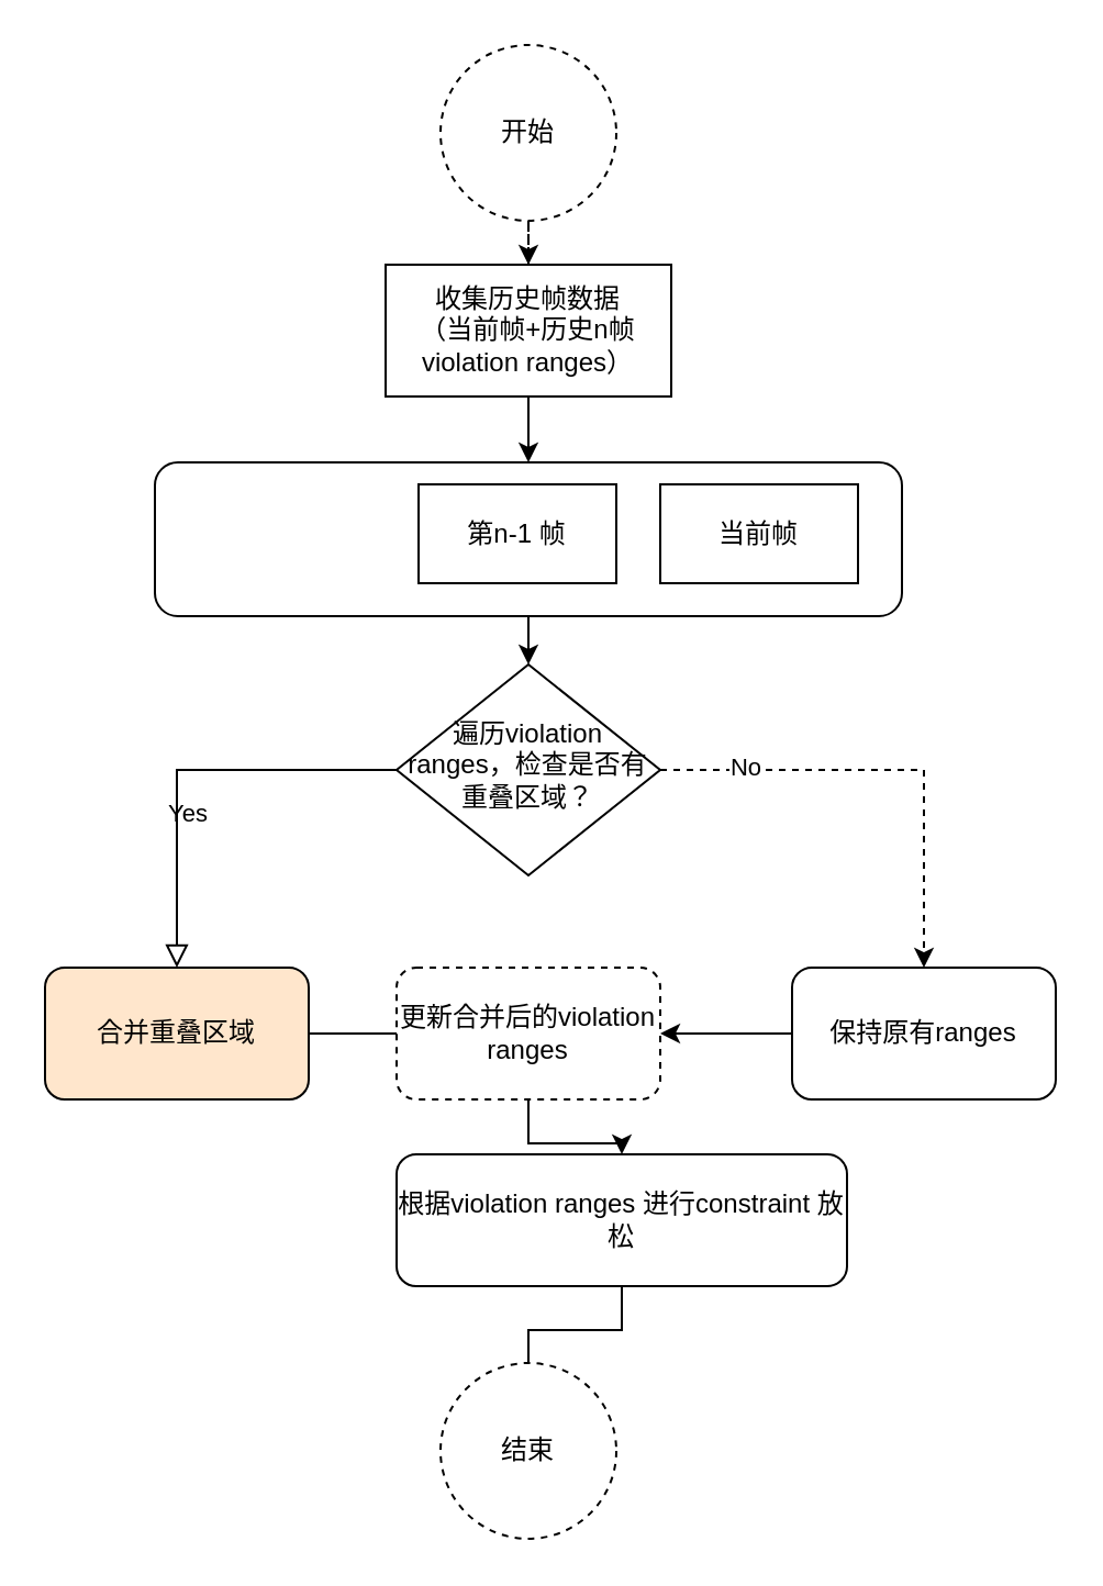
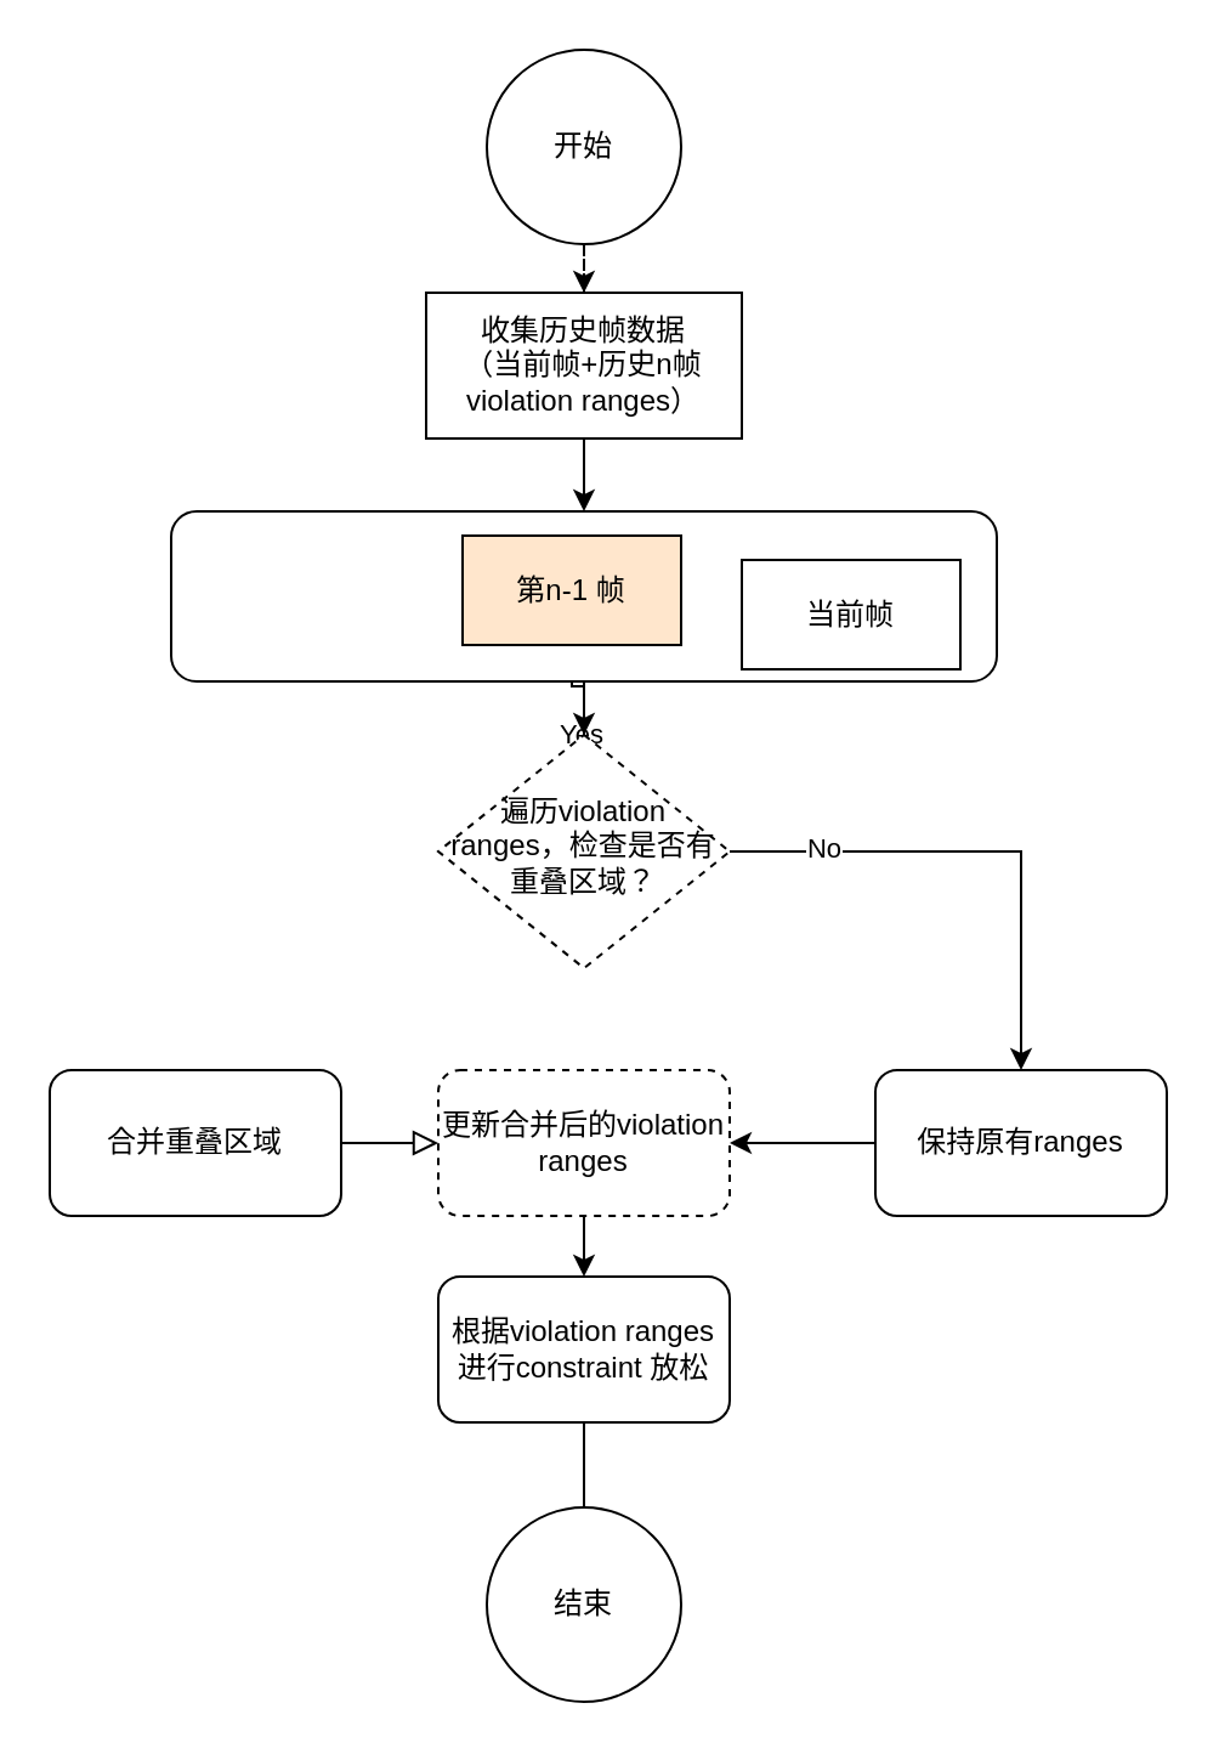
  <mxCell id="0" />
  <mxCell id="1" parent="0" />
- <mxCell id="2" value="Yes" style="rounded=0;html=1;jettySize=auto;orthogonalLoop=1;fontSize=11;endArrow=block;endFill=0;endSize=8;strokeWidth=1;shadow=0;labelBackgroundColor=none;edgeStyle=orthogonalEdgeStyle;entryX=0.5;entryY=0;entryDx=0;entryDy=0;" edge="1" parent="1" source="5" target="15"><mxGeometry y="20" relative="1" as="geometry"><mxPoint as="offset" /><mxPoint x="240" y="430" as="targetPoint" /></mxGeometry></mxCell>
- <mxCell id="3" style="edgeStyle=orthogonalEdgeStyle;rounded=0;orthogonalLoop=1;jettySize=auto;html=1;entryX=0.5;entryY=0;entryDx=0;entryDy=0;dashed=1;" edge="1" parent="1" source="5" target="20"><mxGeometry relative="1" as="geometry" /></mxCell>
+ <mxCell id="2" value="Yes" style="rounded=0;html=1;jettySize=auto;orthogonalLoop=1;fontSize=11;endArrow=block;endFill=0;endSize=8;strokeWidth=1;shadow=0;labelBackgroundColor=none;edgeStyle=orthogonalEdgeStyle;" edge="1" parent="1" source="5" target="13"><mxGeometry y="20" relative="1" as="geometry"><mxPoint as="offset" /><mxPoint x="240" y="430" as="targetPoint" /></mxGeometry></mxCell>
+ <mxCell id="3" style="edgeStyle=orthogonalEdgeStyle;rounded=0;orthogonalLoop=1;jettySize=auto;html=1;entryX=0.5;entryY=0;entryDx=0;entryDy=0;" edge="1" parent="1" source="5" target="20"><mxGeometry relative="1" as="geometry" /></mxCell>
  <mxCell id="4" value="No" style="edgeLabel;html=1;align=center;verticalAlign=middle;resizable=0;points=[];" vertex="1" connectable="0" parent="3"><mxGeometry x="-0.642" y="2" relative="1" as="geometry"><mxPoint as="offset" /></mxGeometry></mxCell>
- <mxCell id="5" value="遍历violation ranges，检查是否有重叠区域？" style="rhombus;whiteSpace=wrap;html=1;shadow=0;fontFamily=Helvetica;fontSize=12;align=center;strokeWidth=1;spacing=6;spacingTop=-4;" vertex="1" parent="1"><mxGeometry x="180" y="302" width="120" height="96" as="geometry" /></mxCell>
- <mxCell id="6" value="" style="rounded=0;html=1;jettySize=auto;orthogonalLoop=1;fontSize=11;endArrow=none;endFill=0;endSize=8;strokeWidth=1;shadow=0;labelBackgroundColor=none;edgeStyle=orthogonalEdgeStyle;exitX=1;exitY=0.5;exitDx=0;exitDy=0;entryX=0;entryY=0.5;entryDx=0;entryDy=0;" edge="1" parent="1" source="15" target="18"><mxGeometry x="0.333" y="20" relative="1" as="geometry"><mxPoint as="offset" /><mxPoint x="240" y="510" as="sourcePoint" /><mxPoint x="240" y="540" as="targetPoint" /></mxGeometry></mxCell>
+ <mxCell id="5" value="遍历violation ranges，检查是否有重叠区域？" style="rhombus;whiteSpace=wrap;html=1;shadow=0;fontFamily=Helvetica;fontSize=12;align=center;strokeWidth=1;spacing=6;spacingTop=-4;dashed=1;" vertex="1" parent="1"><mxGeometry x="180" y="302" width="120" height="96" as="geometry" /></mxCell>
+ <mxCell id="6" value="" style="rounded=0;html=1;jettySize=auto;orthogonalLoop=1;fontSize=11;endArrow=block;endFill=0;endSize=8;strokeWidth=1;shadow=0;labelBackgroundColor=none;edgeStyle=orthogonalEdgeStyle;exitX=1;exitY=0.5;exitDx=0;exitDy=0;entryX=0;entryY=0.5;entryDx=0;entryDy=0;" edge="1" parent="1" source="15" target="18"><mxGeometry x="0.333" y="20" relative="1" as="geometry"><mxPoint as="offset" /><mxPoint x="240" y="510" as="sourcePoint" /><mxPoint x="240" y="540" as="targetPoint" /></mxGeometry></mxCell>
  <mxCell id="7" value="" style="edgeStyle=orthogonalEdgeStyle;rounded=0;orthogonalLoop=1;jettySize=auto;html=1;dashed=1;" edge="1" parent="1" source="8" target="10"><mxGeometry relative="1" as="geometry" /></mxCell>
- <mxCell id="8" value="开始" style="ellipse;whiteSpace=wrap;html=1;dashed=1;" vertex="1" parent="1"><mxGeometry x="200" y="20" width="80" height="80" as="geometry" /></mxCell>
+ <mxCell id="8" value="开始" style="ellipse;whiteSpace=wrap;html=1;" vertex="1" parent="1"><mxGeometry x="200" y="20" width="80" height="80" as="geometry" /></mxCell>
  <mxCell id="9" style="edgeStyle=orthogonalEdgeStyle;rounded=0;orthogonalLoop=1;jettySize=auto;html=1;entryX=0.5;entryY=0;entryDx=0;entryDy=0;" edge="1" parent="1" source="10" target="12"><mxGeometry relative="1" as="geometry"><mxPoint x="240" y="180" as="targetPoint" /></mxGeometry></mxCell>
  <mxCell id="10" value="收集历史帧数据&lt;br&gt;（当前帧+历史n帧 violation ranges）" style="whiteSpace=wrap;html=1;rounded=0;" vertex="1" parent="1"><mxGeometry x="175" y="120" width="130" height="60" as="geometry" /></mxCell>
  <mxCell id="11" value="" style="group" vertex="1" connectable="0" parent="1"><mxGeometry x="80" y="220" width="330" height="70" as="geometry" /></mxCell>
  <mxCell id="12" value="" style="rounded=1;whiteSpace=wrap;html=1;" vertex="1" parent="11"><mxGeometry x="-10" y="-10" width="340" height="70" as="geometry" /></mxCell>
- <mxCell id="13" value="第n-1 帧" style="whiteSpace=wrap;html=1;movable=1;resizable=1;rotatable=1;deletable=1;editable=1;locked=0;connectable=1;" vertex="1" parent="11"><mxGeometry x="110" width="90" height="45" as="geometry" /></mxCell>
- <mxCell id="14" value="当前帧" style="whiteSpace=wrap;html=1;movable=1;resizable=1;rotatable=1;deletable=1;editable=1;locked=0;connectable=1;" vertex="1" parent="11"><mxGeometry x="220" width="90" height="45" as="geometry" /></mxCell>
- <mxCell id="15" value="合并重叠区域" style="rounded=1;whiteSpace=wrap;html=1;fillColor=#ffe6cc;" vertex="1" parent="1"><mxGeometry x="20" y="440" width="120" height="60" as="geometry" /></mxCell>
+ <mxCell id="13" value="第n-1 帧" style="whiteSpace=wrap;html=1;movable=1;resizable=1;rotatable=1;deletable=1;editable=1;locked=0;connectable=1;fillColor=#ffe6cc;" vertex="1" parent="11"><mxGeometry x="110" width="90" height="45" as="geometry" /></mxCell>
+ <mxCell id="14" value="当前帧" style="whiteSpace=wrap;html=1;movable=1;resizable=1;rotatable=1;deletable=1;editable=1;locked=0;connectable=1;" vertex="1" parent="11"><mxGeometry x="225" y="10" width="90" height="45" as="geometry" /></mxCell>
+ <mxCell id="15" value="合并重叠区域" style="rounded=1;whiteSpace=wrap;html=1;" vertex="1" parent="1"><mxGeometry x="20" y="440" width="120" height="60" as="geometry" /></mxCell>
  <mxCell id="16" style="edgeStyle=orthogonalEdgeStyle;rounded=0;orthogonalLoop=1;jettySize=auto;html=1;exitX=0.5;exitY=1;exitDx=0;exitDy=0;entryX=0.5;entryY=0;entryDx=0;entryDy=0;" edge="1" parent="1" source="12" target="5"><mxGeometry relative="1" as="geometry" /></mxCell>
  <mxCell id="17" value="" style="edgeStyle=orthogonalEdgeStyle;rounded=0;orthogonalLoop=1;jettySize=auto;html=1;" edge="1" parent="1" source="18" target="22"><mxGeometry relative="1" as="geometry" /></mxCell>
  <mxCell id="18" value="更新合并后的violation ranges" style="rounded=1;whiteSpace=wrap;html=1;dashed=1;" vertex="1" parent="1"><mxGeometry x="180" y="440" width="120" height="60" as="geometry" /></mxCell>
  <mxCell id="19" style="edgeStyle=orthogonalEdgeStyle;rounded=0;orthogonalLoop=1;jettySize=auto;html=1;entryX=1;entryY=0.5;entryDx=0;entryDy=0;exitX=0;exitY=0.5;exitDx=0;exitDy=0;" edge="1" parent="1" source="20" target="18"><mxGeometry relative="1" as="geometry"><mxPoint x="400" y="490" as="sourcePoint" /><Array as="points"><mxPoint x="400" y="450" /><mxPoint x="400" y="470" /></Array></mxGeometry></mxCell>
  <mxCell id="20" value="保持原有ranges" style="rounded=1;whiteSpace=wrap;html=1;" vertex="1" parent="1"><mxGeometry x="360" y="440" width="120" height="60" as="geometry" /></mxCell>
  <mxCell id="21" value="" style="edgeStyle=orthogonalEdgeStyle;rounded=0;orthogonalLoop=1;jettySize=auto;html=1;entryX=0.5;entryY=0;entryDx=0;entryDy=0;endArrow=none;" edge="1" parent="1" source="22" target="23"><mxGeometry relative="1" as="geometry"><mxPoint x="240" y="610" as="targetPoint" /></mxGeometry></mxCell>
- <mxCell id="22" value="根据violation ranges 进行constraint 放松" style="rounded=1;whiteSpace=wrap;html=1;" vertex="1" parent="1"><mxGeometry x="180" y="525" width="205" height="60" as="geometry" /></mxCell>
- <mxCell id="23" value="结束" style="ellipse;whiteSpace=wrap;html=1;rounded=1;dashed=1;" vertex="1" parent="1"><mxGeometry x="200" y="620" width="80" height="80" as="geometry" /></mxCell>
+ <mxCell id="22" value="根据violation ranges 进行constraint 放松" style="rounded=1;whiteSpace=wrap;html=1;" vertex="1" parent="1"><mxGeometry x="180" y="525" width="120" height="60" as="geometry" /></mxCell>
+ <mxCell id="23" value="结束" style="ellipse;whiteSpace=wrap;html=1;rounded=1;" vertex="1" parent="1"><mxGeometry x="200" y="620" width="80" height="80" as="geometry" /></mxCell>
